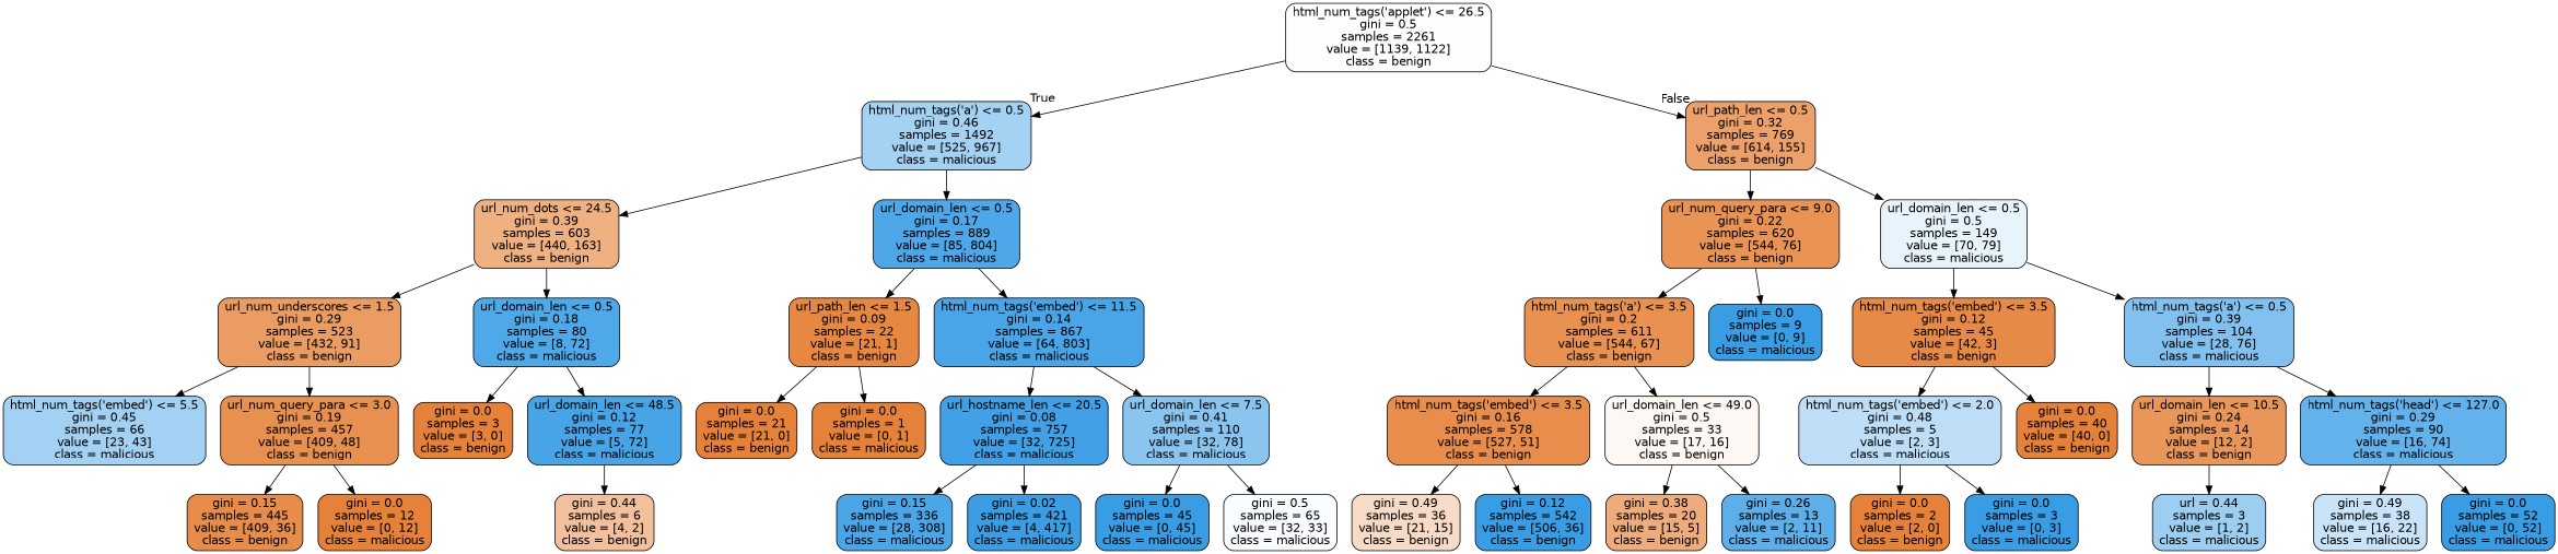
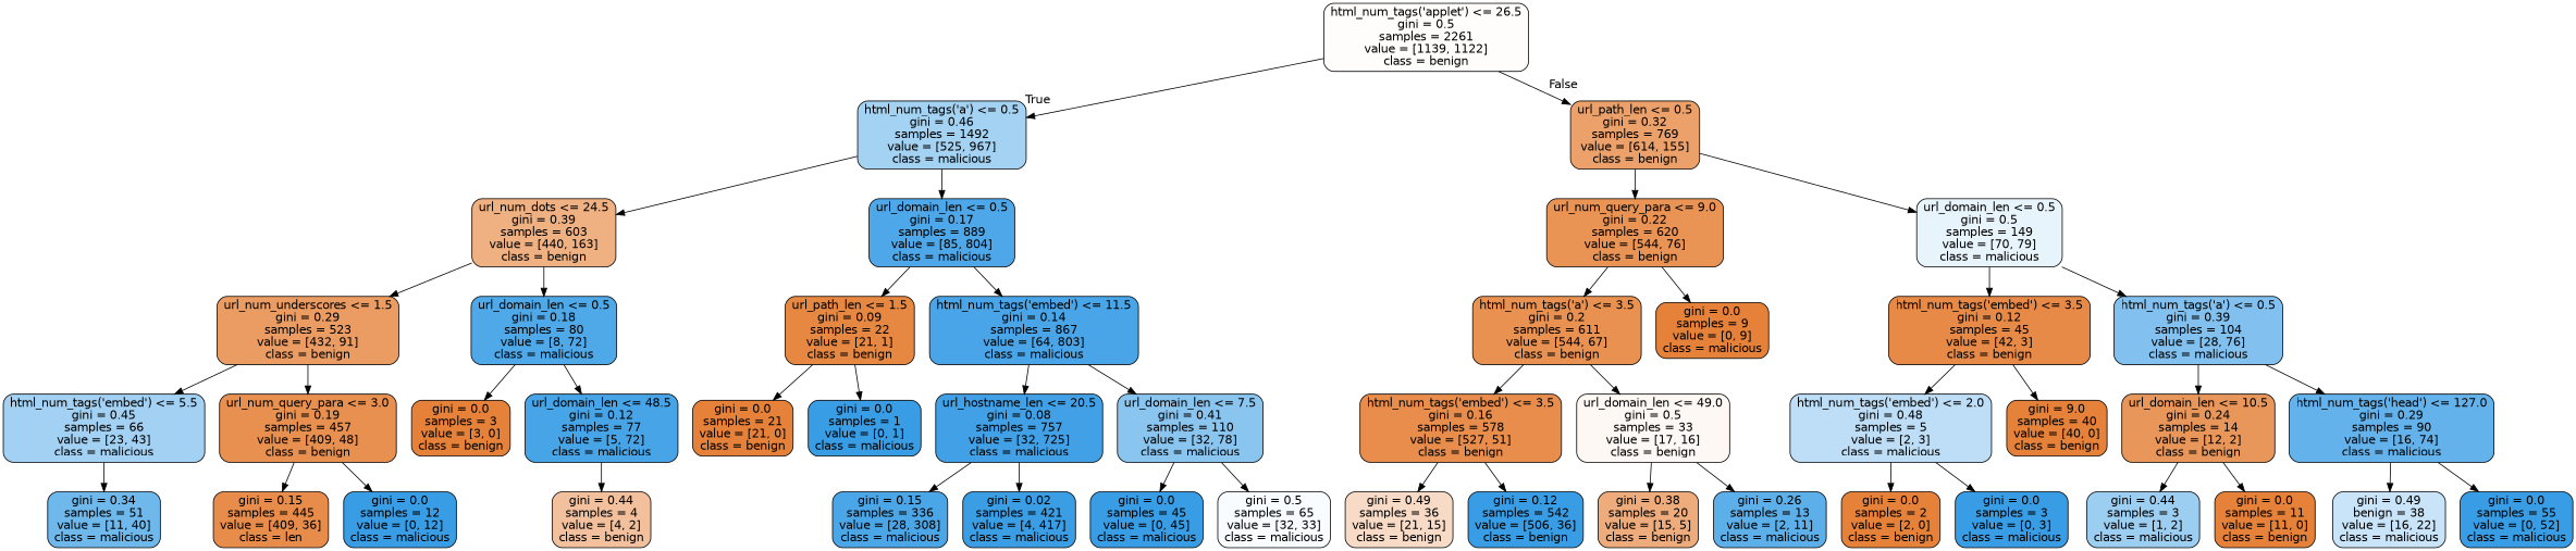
  digraph {
    node [color=black fillcolor="#399de5" fontname=helvetica shape=box style="filled, rounded"]
    edge [fontname=helvetica]
    n1 [fillcolor="#fffdfc" label="html_num_tags('applet') <= 26.5\ngini = 0.5\nsamples = 2261\nvalue = [1139, 1122]\nclass = benign"]
    n2 [fillcolor="#a4d2f3" label="html_num_tags('a') <= 0.5\ngini = 0.46\nsamples = 1492\nvalue = [525, 967]\nclass = malicious"]
    n3 [fillcolor="#eca16b" label="url_path_len <= 0.5\ngini = 0.32\nsamples = 769\nvalue = [614, 155]\nclass = benign"]
    n4 [fillcolor="#efb082" label="url_num_dots <= 24.5\ngini = 0.39\nsamples = 603\nvalue = [440, 163]\nclass = benign"]
    n5 [fillcolor="#4ea7e8" label="url_domain_len <= 0.5\ngini = 0.17\nsamples = 889\nvalue = [85, 804]\nclass = malicious"]
    n6 [fillcolor="#e99355" label="url_num_query_para <= 9.0\ngini = 0.22\nsamples = 620\nvalue = [544, 76]\nclass = benign"]
    n7 [fillcolor="#e8f4fc" label="url_domain_len <= 0.5\ngini = 0.5\nsamples = 149\nvalue = [70, 79]\nclass = malicious"]
    n8 [fillcolor="#ea9c63" label="url_num_underscores <= 1.5\ngini = 0.29\nsamples = 523\nvalue = [432, 91]\nclass = benign"]
    n9 [fillcolor="#4fa8e8" label="url_domain_len <= 0.5\ngini = 0.18\nsamples = 80\nvalue = [8, 72]\nclass = malicious"]
    n10 [fillcolor="#e68742" label="url_path_len <= 1.5\ngini = 0.09\nsamples = 22\nvalue = [21, 1]\nclass = benign"]
    n11 [fillcolor="#49a5e7" label="html_num_tags('embed') <= 11.5\ngini = 0.14\nsamples = 867\nvalue = [64, 803]\nclass = malicious"]
    n12 [fillcolor="#a3d1f3" label="html_num_tags('embed') <= 5.5\ngini = 0.45\nsamples = 66\nvalue = [23, 43]\nclass = malicious"]
    n13 [fillcolor="#e89050" label="url_num_query_para <= 3.0\ngini = 0.19\nsamples = 457\nvalue = [409, 48]\nclass = benign"]
    n14 [fillcolor="#e58139" label="gini = 0.0\nsamples = 3\nvalue = [3, 0]\nclass = benign"]
    n15 [fillcolor="#47a4e7" label="url_domain_len <= 48.5\ngini = 0.12\nsamples = 77\nvalue = [5, 72]\nclass = malicious"]
-   n17 [fillcolor="#e78c4a" label="gini = 0.15\nsamples = 445\nvalue = [409, 36]\nclass = benign"]
-   n18 [fillcolor="#e58139" label="gini = 0.0\nsamples = 12\nvalue = [0, 12]\nclass = malicious"]
-   n19 [fillcolor="#f2c09c" label="gini = 0.44\nsamples = 6\nvalue = [4, 2]\nclass = benign"]
+   n16 [fillcolor="#6fb8ec" label="gini = 0.34\nsamples = 51\nvalue = [11, 40]\nclass = malicious"]
+   n17 [fillcolor="#e78c4a" label="gini = 0.15\nsamples = 445\nvalue = [409, 36]\nclass = len"]
+   n18 [label="gini = 0.0\nsamples = 12\nvalue = [0, 12]\nclass = malicious"]
+   n19 [fillcolor="#f2c09c" label="gini = 0.44\nsamples = 4\nvalue = [4, 2]\nclass = benign"]
    n20 [fillcolor="#e58139" label="gini = 0.0\nsamples = 21\nvalue = [21, 0]\nclass = benign"]
-   n21 [fillcolor="#e58139" label="gini = 0.0\nsamples = 1\nvalue = [0, 1]\nclass = malicious"]
+   n21 [label="gini = 0.0\nsamples = 1\nvalue = [0, 1]\nclass = malicious"]
    n22 [fillcolor="#42a1e6" label="url_hostname_len <= 20.5\ngini = 0.08\nsamples = 757\nvalue = [32, 725]\nclass = malicious"]
    n23 [fillcolor="#8ac5f0" label="url_domain_len <= 7.5\ngini = 0.41\nsamples = 110\nvalue = [32, 78]\nclass = malicious"]
    n24 [fillcolor="#4ba6e7" label="gini = 0.15\nsamples = 336\nvalue = [28, 308]\nclass = malicious"]
    n25 [fillcolor="#3b9ee5" label="gini = 0.02\nsamples = 421\nvalue = [4, 417]\nclass = malicious"]
    n26 [label="gini = 0.0\nsamples = 45\nvalue = [0, 45]\nclass = malicious"]
    n27 [fillcolor="#f9fcfe" label="gini = 0.5\nsamples = 65\nvalue = [32, 33]\nclass = malicious"]
    n28 [fillcolor="#e89151" label="html_num_tags('a') <= 3.5\ngini = 0.2\nsamples = 611\nvalue = [544, 67]\nclass = benign"]
-   n29 [label="gini = 0.0\nsamples = 9\nvalue = [0, 9]\nclass = malicious"]
+   n29 [fillcolor="#e58139" label="gini = 0.0\nsamples = 9\nvalue = [0, 9]\nclass = malicious"]
    n30 [fillcolor="#e78a47" label="html_num_tags('embed') <= 3.5\ngini = 0.12\nsamples = 45\nvalue = [42, 3]\nclass = benign"]
    n31 [fillcolor="#82c1ef" label="html_num_tags('a') <= 0.5\ngini = 0.39\nsamples = 104\nvalue = [28, 76]\nclass = malicious"]
    n32 [fillcolor="#e88d4c" label="html_num_tags('embed') <= 3.5\ngini = 0.16\nsamples = 578\nvalue = [527, 51]\nclass = benign"]
    n33 [fillcolor="#fdf8f3" label="url_domain_len <= 49.0\ngini = 0.5\nsamples = 33\nvalue = [17, 16]\nclass = benign"]
    n34 [fillcolor="#f8dbc6" label="gini = 0.49\nsamples = 36\nvalue = [21, 15]\nclass = benign"]
    n35 [label="gini = 0.12\nsamples = 542\nvalue = [506, 36]\nclass = benign"]
    n36 [fillcolor="#eeab7b" label="gini = 0.38\nsamples = 20\nvalue = [15, 5]\nclass = benign"]
    n37 [fillcolor="#5dafea" label="gini = 0.26\nsamples = 13\nvalue = [2, 11]\nclass = malicious"]
    n38 [fillcolor="#bddef6" label="html_num_tags('embed') <= 2.0\ngini = 0.48\nsamples = 5\nvalue = [2, 3]\nclass = malicious"]
-   n39 [fillcolor="#e58139" label="gini = 0.0\nsamples = 40\nvalue = [40, 0]\nclass = benign"]
+   n39 [fillcolor="#e58139" label="gini = 9.0\nsamples = 40\nvalue = [40, 0]\nclass = benign"]
    n40 [fillcolor="#e9965a" label="url_domain_len <= 10.5\ngini = 0.24\nsamples = 14\nvalue = [12, 2]\nclass = benign"]
    n41 [fillcolor="#64b2eb" label="html_num_tags('head') <= 127.0\ngini = 0.29\nsamples = 90\nvalue = [16, 74]\nclass = malicious"]
    n42 [fillcolor="#e58139" label="gini = 0.0\nsamples = 2\nvalue = [2, 0]\nclass = benign"]
    n43 [label="gini = 0.0\nsamples = 3\nvalue = [0, 3]\nclass = malicious"]
-   n44 [fillcolor="#9ccef2" label="url = 0.44\nsamples = 3\nvalue = [1, 2]\nclass = malicious"]
-   n46 [fillcolor="#c9e4f8" label="gini = 0.49\nsamples = 38\nvalue = [16, 22]\nclass = malicious"]
-   n47 [label="gini = 0.0\nsamples = 52\nvalue = [0, 52]\nclass = malicious"]
+   n44 [fillcolor="#9ccef2" label="gini = 0.44\nsamples = 3\nvalue = [1, 2]\nclass = malicious"]
+   n45 [fillcolor="#e58139" label="gini = 0.0\nsamples = 11\nvalue = [11, 0]\nclass = benign"]
+   n46 [fillcolor="#c9e4f8" label="gini = 0.49\nbenign = 38\nvalue = [16, 22]\nclass = malicious"]
+   n47 [label="gini = 0.0\nsamples = 55\nvalue = [0, 52]\nclass = malicious"]
    n1 -> n2 [headlabel=True labelangle=45 labeldistance=2.5]
    n1 -> n3 [headlabel=False labelangle=-45 labeldistance=2.5]
    n2 -> n4
    n2 -> n5
    n3 -> n6
    n3 -> n7
    n4 -> n8
    n4 -> n9
    n5 -> n10
    n5 -> n11
    n6 -> n28
    n6 -> n29
    n7 -> n30
    n7 -> n31
    n8 -> n12
    n8 -> n13
    n9 -> n14
    n9 -> n15
    n10 -> n20
    n10 -> n21
    n11 -> n22
    n11 -> n23
+   n12 -> n16
    n13 -> n17
    n13 -> n18
    n15 -> n19
    n22 -> n24
    n22 -> n25
    n23 -> n26
    n23 -> n27
    n28 -> n32
    n28 -> n33
    n30 -> n38
    n30 -> n39
    n31 -> n40
    n31 -> n41
    n32 -> n34
    n32 -> n35
    n33 -> n36
    n33 -> n37
    n38 -> n42
    n38 -> n43
    n40 -> n44
+   n40 -> n45
    n41 -> n46
    n41 -> n47
  }
